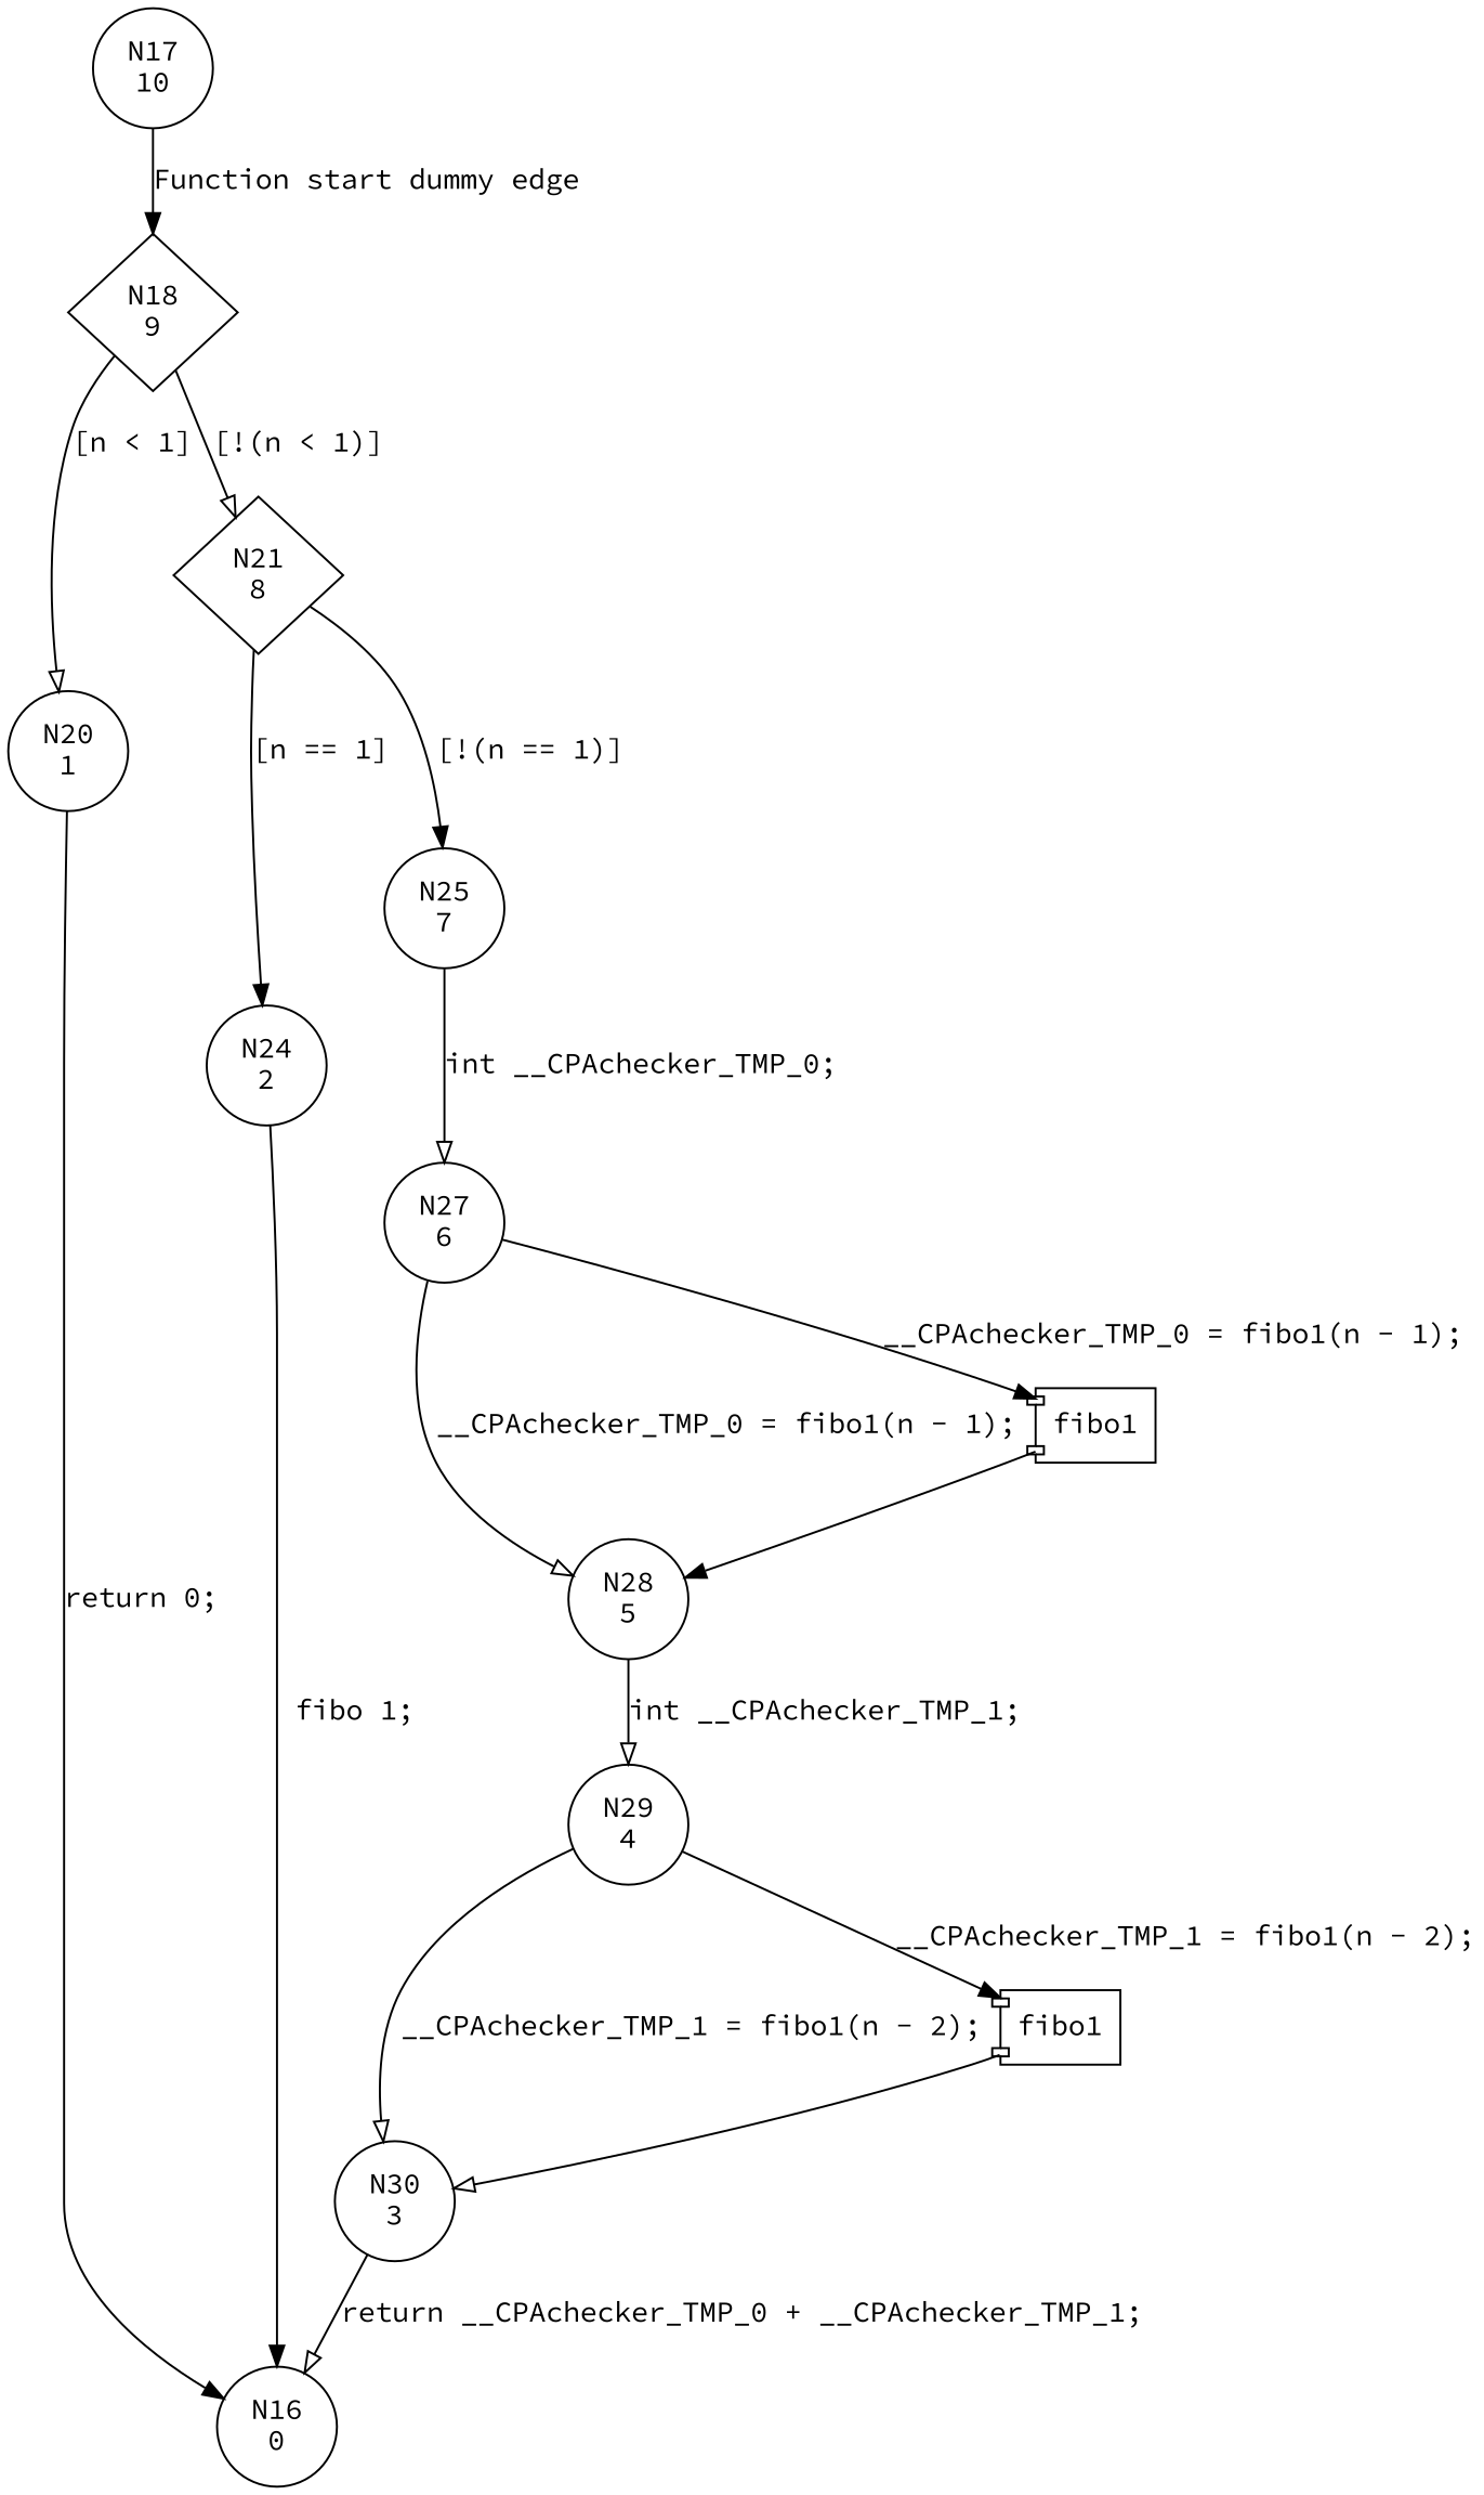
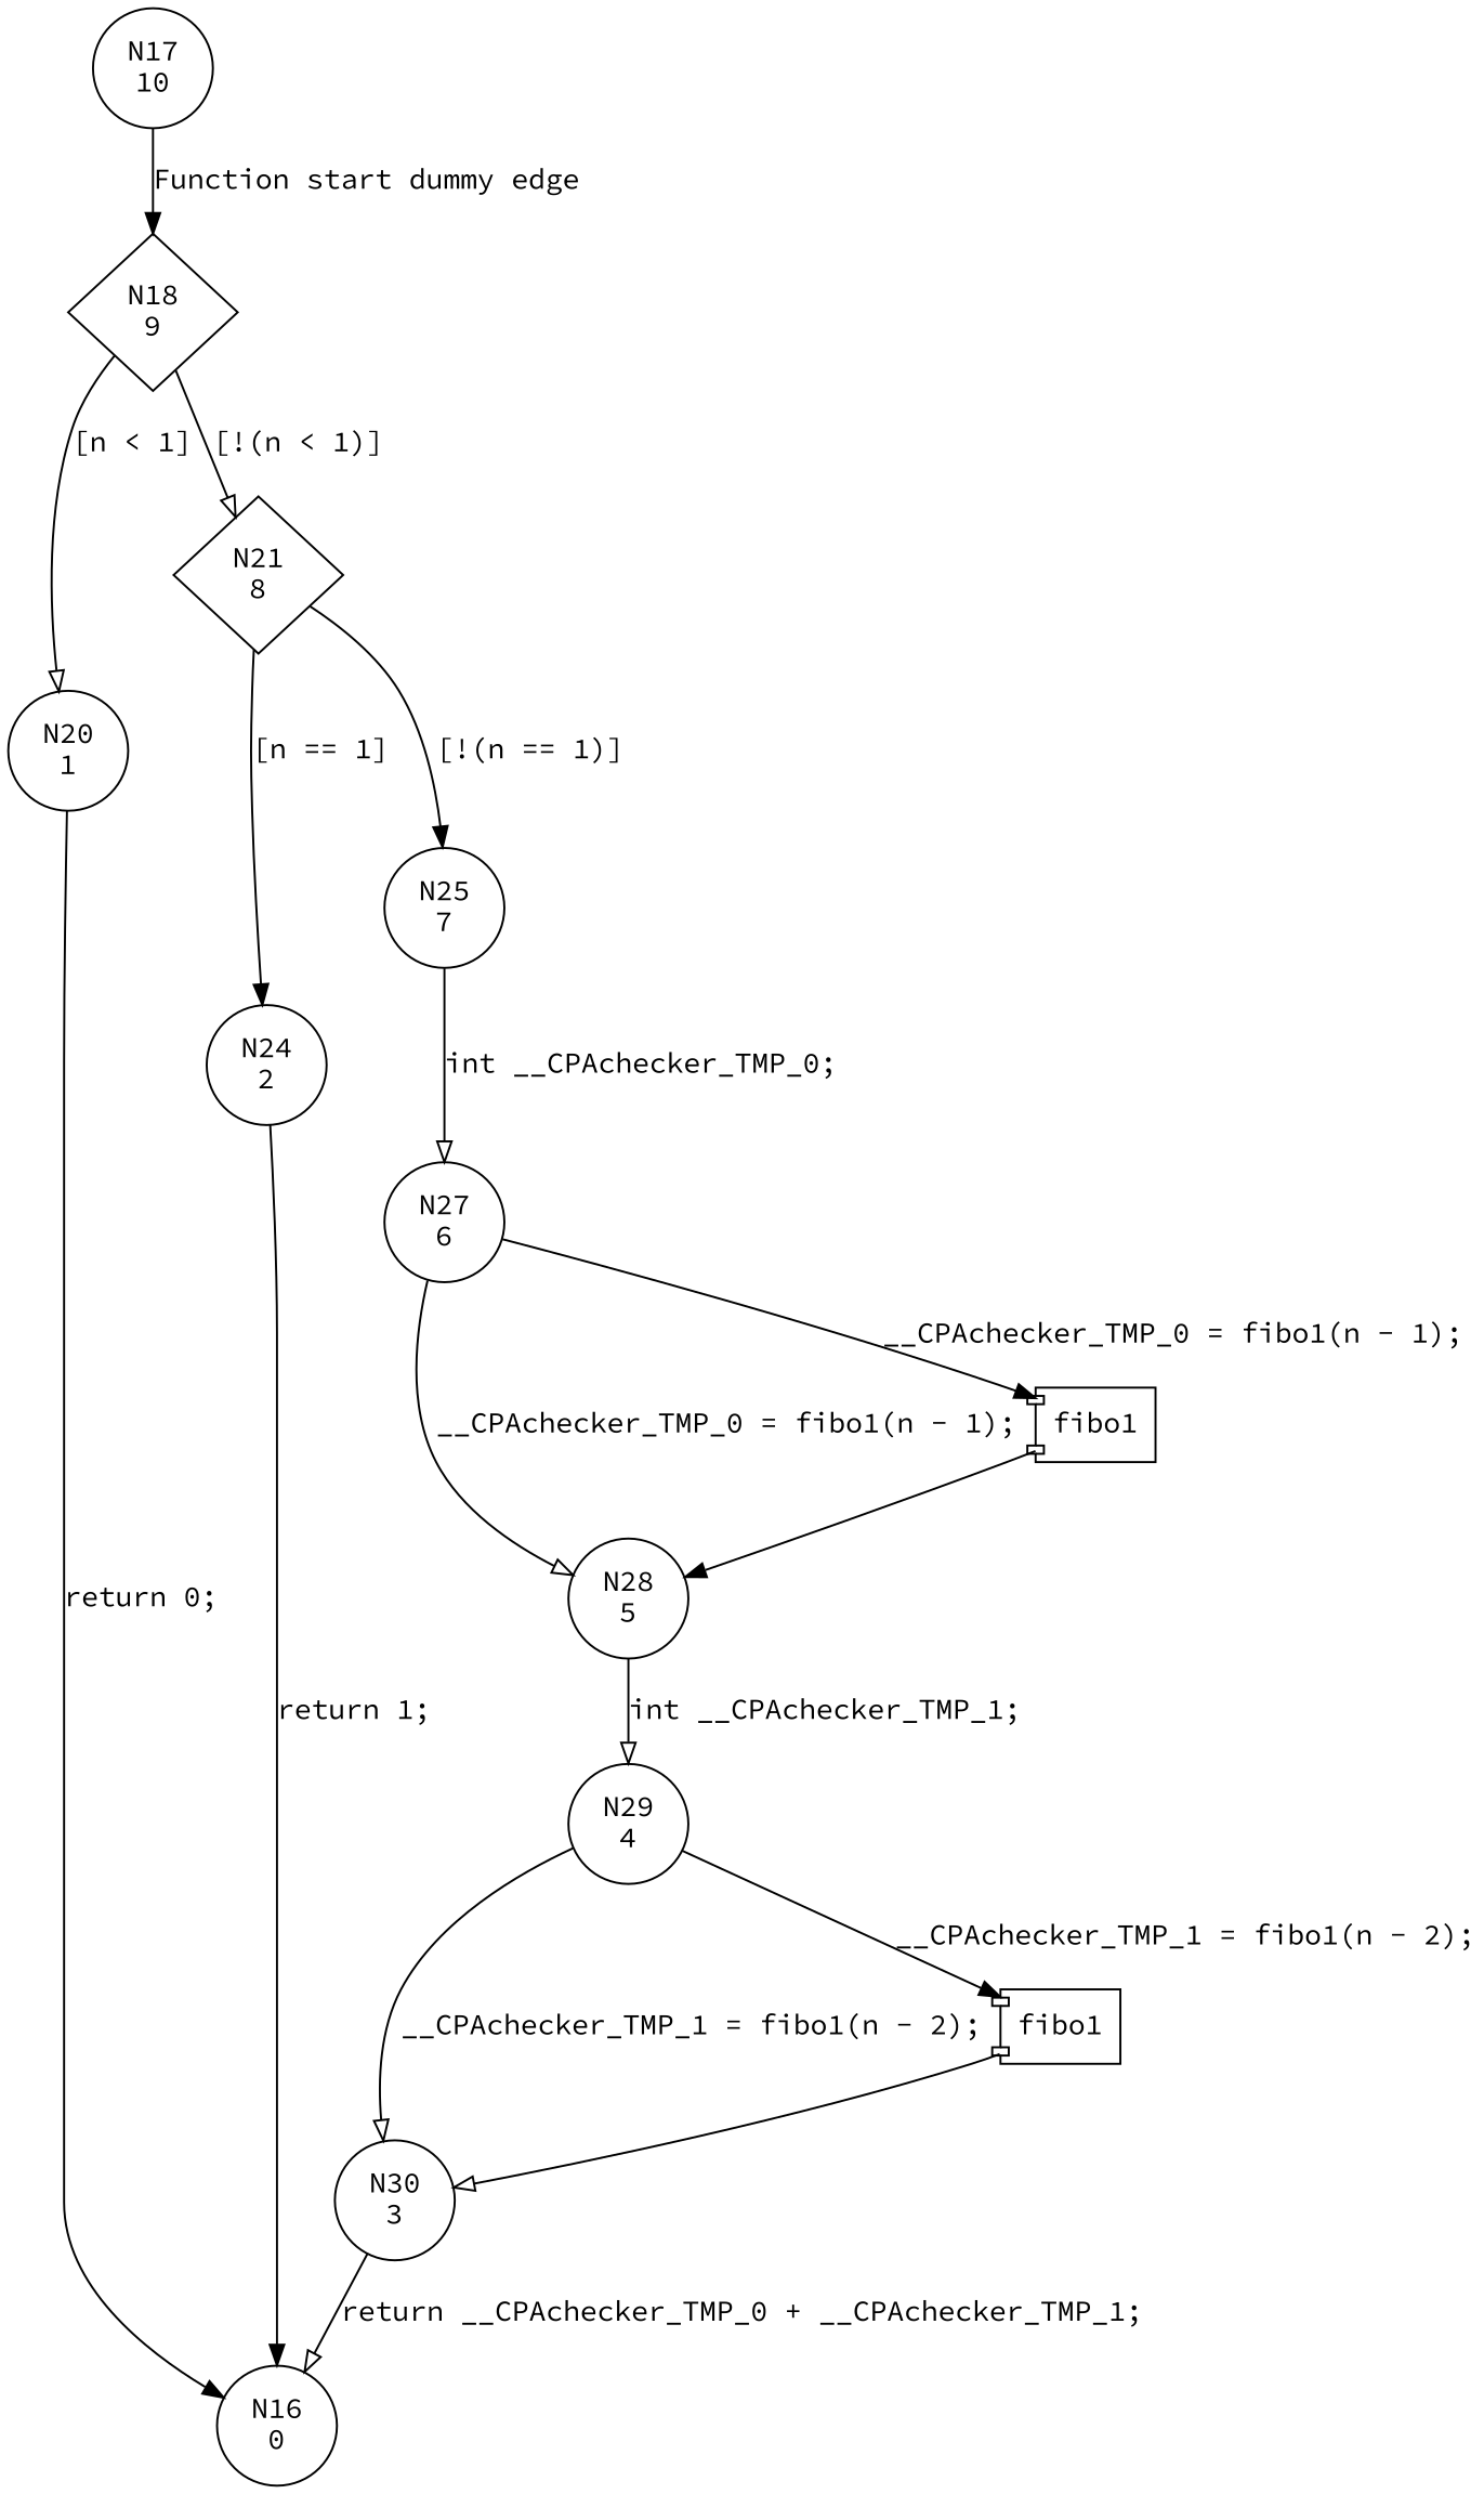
  digraph {
    fontname="Source Code Pro"
    node [fontname="Source Code Pro" shape=circle]
    edge [arrowhead=normal fontname="Source Code Pro"]
    n1 [label="N17\n10"]
    n2 [label="N18\n9" shape=diamond]
    n3 [label="N20\n1"]
    n4 [label="N21\n8" shape=diamond]
    n5 [label="N16\n0"]
    n6 [label="N24\n2"]
    n7 [label="N25\n7"]
    n8 [label="N27\n6"]
    n9 [label="N28\n5"]
    n10 [label=fibo1 shape=component]
    n11 [label="N29\n4"]
    n12 [label="N30\n3"]
    n13 [label=fibo1 shape=component]
    n1 -> n2 [label="Function start dummy edge"]
    n2 -> n3 [arrowhead=onormal label="[n < 1]"]
    n2 -> n4 [arrowhead=onormal label="[!(n < 1)]"]
    n3 -> n5 [label="return 0;"]
    n4 -> n6 [label="[n == 1]"]
    n4 -> n7 [label="[!(n == 1)]"]
-   n6 -> n5 [label="fibo 1;"]
+   n6 -> n5 [label="return 1;"]
    n7 -> n8 [arrowhead=onormal label="int __CPAchecker_TMP_0;"]
    n8 -> n9 [arrowhead=onormal label="__CPAchecker_TMP_0 = fibo1(n - 1);"]
    n8 -> n10 [label="__CPAchecker_TMP_0 = fibo1(n - 1);"]
    n9 -> n11 [arrowhead=onormal label="int __CPAchecker_TMP_1;"]
    n10 -> n9
    n11 -> n12 [arrowhead=onormal label="__CPAchecker_TMP_1 = fibo1(n - 2);"]
    n11 -> n13 [label="__CPAchecker_TMP_1 = fibo1(n - 2);"]
    n12 -> n5 [arrowhead=onormal label="return __CPAchecker_TMP_0 + __CPAchecker_TMP_1;"]
    n13 -> n12 [arrowhead=onormal]
  }
